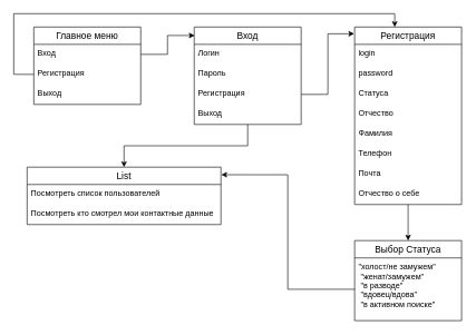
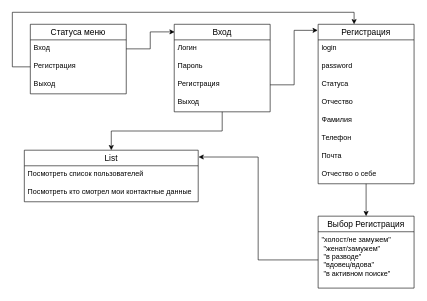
  <mxCell id="0" />
  <mxCell id="1" parent="0" />
- <mxCell id="2" value="Главное меню" style="swimlane;fontStyle=0;childLayout=stackLayout;horizontal=1;startSize=26;horizontalStack=0;resizeParent=1;resizeParentMax=0;resizeLast=0;collapsible=1;marginBottom=0;align=center;fontSize=14;" vertex="1" parent="1"><mxGeometry x="50" y="40" width="160" height="116" as="geometry" /></mxCell>
+ <mxCell id="2" value="Статуса меню" style="swimlane;fontStyle=0;childLayout=stackLayout;horizontal=1;startSize=26;horizontalStack=0;resizeParent=1;resizeParentMax=0;resizeLast=0;collapsible=1;marginBottom=0;align=center;fontSize=14;" vertex="1" parent="1"><mxGeometry x="50" y="40" width="160" height="116" as="geometry" /></mxCell>
  <mxCell id="3" value="Вход" style="text;strokeColor=none;fillColor=none;spacingLeft=4;spacingRight=4;overflow=hidden;rotatable=0;points=[[0,0.5],[1,0.5]];portConstraint=eastwest;fontSize=12;" vertex="1" parent="2"><mxGeometry y="26" width="160" height="30" as="geometry" /></mxCell>
  <mxCell id="4" value="Регистрация" style="text;strokeColor=none;fillColor=none;spacingLeft=4;spacingRight=4;overflow=hidden;rotatable=0;points=[[0,0.5],[1,0.5]];portConstraint=eastwest;fontSize=12;" vertex="1" parent="2"><mxGeometry y="56" width="160" height="30" as="geometry" /></mxCell>
  <mxCell id="5" value="Выход" style="text;strokeColor=none;fillColor=none;spacingLeft=4;spacingRight=4;overflow=hidden;rotatable=0;points=[[0,0.5],[1,0.5]];portConstraint=eastwest;fontSize=12;" vertex="1" parent="2"><mxGeometry y="86" width="160" height="30" as="geometry" /></mxCell>
  <mxCell id="6" style="edgeStyle=orthogonalEdgeStyle;rounded=0;orthogonalLoop=1;jettySize=auto;html=1;entryX=0.5;entryY=0;entryDx=0;entryDy=0;" edge="1" parent="1" source="7" target="13"><mxGeometry relative="1" as="geometry" /></mxCell>
  <mxCell id="7" value="Вход" style="swimlane;fontStyle=0;childLayout=stackLayout;horizontal=1;startSize=26;horizontalStack=0;resizeParent=1;resizeParentMax=0;resizeLast=0;collapsible=1;marginBottom=0;align=center;fontSize=14;" vertex="1" parent="1"><mxGeometry x="290" y="40" width="160" height="146" as="geometry" /></mxCell>
  <mxCell id="8" value="Логин" style="text;strokeColor=none;fillColor=none;spacingLeft=4;spacingRight=4;overflow=hidden;rotatable=0;points=[[0,0.5],[1,0.5]];portConstraint=eastwest;fontSize=12;" vertex="1" parent="7"><mxGeometry y="26" width="160" height="30" as="geometry" /></mxCell>
  <mxCell id="9" value="Пароль" style="text;strokeColor=none;fillColor=none;spacingLeft=4;spacingRight=4;overflow=hidden;rotatable=0;points=[[0,0.5],[1,0.5]];portConstraint=eastwest;fontSize=12;" vertex="1" parent="7"><mxGeometry y="56" width="160" height="30" as="geometry" /></mxCell>
  <mxCell id="10" value="Регистрация" style="text;strokeColor=none;fillColor=none;spacingLeft=4;spacingRight=4;overflow=hidden;rotatable=0;points=[[0,0.5],[1,0.5]];portConstraint=eastwest;fontSize=12;" vertex="1" parent="7"><mxGeometry y="86" width="160" height="30" as="geometry" /></mxCell>
  <mxCell id="11" value="Выход" style="text;strokeColor=none;fillColor=none;spacingLeft=4;spacingRight=4;overflow=hidden;rotatable=0;points=[[0,0.5],[1,0.5]];portConstraint=eastwest;fontSize=12;" vertex="1" parent="7"><mxGeometry y="116" width="160" height="30" as="geometry" /></mxCell>
  <mxCell id="12" style="edgeStyle=orthogonalEdgeStyle;rounded=0;orthogonalLoop=1;jettySize=auto;html=1;entryX=0.004;entryY=0.087;entryDx=0;entryDy=0;entryPerimeter=0;" edge="1" parent="1" source="3" target="7"><mxGeometry relative="1" as="geometry" /></mxCell>
  <mxCell id="13" value="List" style="swimlane;fontStyle=0;childLayout=stackLayout;horizontal=1;startSize=26;horizontalStack=0;resizeParent=1;resizeParentMax=0;resizeLast=0;collapsible=1;marginBottom=0;align=center;fontSize=14;" vertex="1" parent="1"><mxGeometry x="40" y="250" width="290" height="86" as="geometry" /></mxCell>
  <mxCell id="14" value="Посмотреть список пользователей" style="text;strokeColor=none;fillColor=none;spacingLeft=4;spacingRight=4;overflow=hidden;rotatable=0;points=[[0,0.5],[1,0.5]];portConstraint=eastwest;fontSize=12;" vertex="1" parent="13"><mxGeometry y="26" width="290" height="30" as="geometry" /></mxCell>
  <mxCell id="15" value="Посмотреть кто смотрел мои контактные данные" style="text;strokeColor=none;fillColor=none;spacingLeft=4;spacingRight=4;overflow=hidden;rotatable=0;points=[[0,0.5],[1,0.5]];portConstraint=eastwest;fontSize=12;" vertex="1" parent="13"><mxGeometry y="56" width="290" height="30" as="geometry" /></mxCell>
  <mxCell id="16" style="edgeStyle=orthogonalEdgeStyle;rounded=0;orthogonalLoop=1;jettySize=auto;html=1;entryX=0.5;entryY=0;entryDx=0;entryDy=0;" edge="1" parent="1" source="17" target="28"><mxGeometry relative="1" as="geometry" /></mxCell>
  <mxCell id="17" value="Регистрация" style="swimlane;fontStyle=0;childLayout=stackLayout;horizontal=1;startSize=26;horizontalStack=0;resizeParent=1;resizeParentMax=0;resizeLast=0;collapsible=1;marginBottom=0;align=center;fontSize=14;" vertex="1" parent="1"><mxGeometry x="530" y="40" width="160" height="266" as="geometry" /></mxCell>
  <mxCell id="18" value="login" style="text;strokeColor=none;fillColor=none;spacingLeft=4;spacingRight=4;overflow=hidden;rotatable=0;points=[[0,0.5],[1,0.5]];portConstraint=eastwest;fontSize=12;" vertex="1" parent="17"><mxGeometry y="26" width="160" height="30" as="geometry" /></mxCell>
  <mxCell id="19" value="password" style="text;strokeColor=none;fillColor=none;spacingLeft=4;spacingRight=4;overflow=hidden;rotatable=0;points=[[0,0.5],[1,0.5]];portConstraint=eastwest;fontSize=12;" vertex="1" parent="17"><mxGeometry y="56" width="160" height="30" as="geometry" /></mxCell>
  <mxCell id="20" value="Статуса" style="text;strokeColor=none;fillColor=none;spacingLeft=4;spacingRight=4;overflow=hidden;rotatable=0;points=[[0,0.5],[1,0.5]];portConstraint=eastwest;fontSize=12;" vertex="1" parent="17"><mxGeometry y="86" width="160" height="30" as="geometry" /></mxCell>
  <mxCell id="21" value="Отчество" style="text;strokeColor=none;fillColor=none;spacingLeft=4;spacingRight=4;overflow=hidden;rotatable=0;points=[[0,0.5],[1,0.5]];portConstraint=eastwest;fontSize=12;" vertex="1" parent="17"><mxGeometry y="116" width="160" height="30" as="geometry" /></mxCell>
  <mxCell id="22" value="Фамилия" style="text;strokeColor=none;fillColor=none;spacingLeft=4;spacingRight=4;overflow=hidden;rotatable=0;points=[[0,0.5],[1,0.5]];portConstraint=eastwest;fontSize=12;" vertex="1" parent="17"><mxGeometry y="146" width="160" height="30" as="geometry" /></mxCell>
  <mxCell id="23" value="Телефон" style="text;strokeColor=none;fillColor=none;spacingLeft=4;spacingRight=4;overflow=hidden;rotatable=0;points=[[0,0.5],[1,0.5]];portConstraint=eastwest;fontSize=12;" vertex="1" parent="17"><mxGeometry y="176" width="160" height="30" as="geometry" /></mxCell>
  <mxCell id="24" value="Почта" style="text;strokeColor=none;fillColor=none;spacingLeft=4;spacingRight=4;overflow=hidden;rotatable=0;points=[[0,0.5],[1,0.5]];portConstraint=eastwest;fontSize=12;" vertex="1" parent="17"><mxGeometry y="206" width="160" height="30" as="geometry" /></mxCell>
  <mxCell id="25" value="Отчество о себе" style="text;strokeColor=none;fillColor=none;spacingLeft=4;spacingRight=4;overflow=hidden;rotatable=0;points=[[0,0.5],[1,0.5]];portConstraint=eastwest;fontSize=12;" vertex="1" parent="17"><mxGeometry y="236" width="160" height="30" as="geometry" /></mxCell>
  <mxCell id="26" style="edgeStyle=orthogonalEdgeStyle;rounded=0;orthogonalLoop=1;jettySize=auto;html=1;entryX=-0.004;entryY=0.038;entryDx=0;entryDy=0;entryPerimeter=0;" edge="1" parent="1" source="10" target="17"><mxGeometry relative="1" as="geometry" /></mxCell>
  <mxCell id="27" style="edgeStyle=orthogonalEdgeStyle;rounded=0;orthogonalLoop=1;jettySize=auto;html=1;entryX=0.375;entryY=0;entryDx=0;entryDy=0;entryPerimeter=0;" edge="1" parent="1" source="4" target="17"><mxGeometry relative="1" as="geometry"><Array as="points"><mxPoint x="20" y="111" /><mxPoint x="20" y="20" /><mxPoint x="590" y="20" /></Array></mxGeometry></mxCell>
- <mxCell id="28" value="Выбор Статуса" style="swimlane;fontStyle=0;childLayout=stackLayout;horizontal=1;startSize=26;horizontalStack=0;resizeParent=1;resizeParentMax=0;resizeLast=0;collapsible=1;marginBottom=0;align=center;fontSize=14;" vertex="1" parent="1"><mxGeometry x="530" y="360" width="160" height="120" as="geometry" /></mxCell>
+ <mxCell id="28" value="Выбор Регистрация" style="swimlane;fontStyle=0;childLayout=stackLayout;horizontal=1;startSize=26;horizontalStack=0;resizeParent=1;resizeParentMax=0;resizeLast=0;collapsible=1;marginBottom=0;align=center;fontSize=14;" vertex="1" parent="1"><mxGeometry x="530" y="360" width="160" height="120" as="geometry" /></mxCell>
  <mxCell id="29" value="&quot;холост/не замужем&quot;&#10; &quot;женат/замужем&quot;&#10; &quot;в разводе&quot;&#10; &quot;вдовец/вдова&quot;&#10; &quot;в активном поиске&quot;" style="text;strokeColor=none;fillColor=none;spacingLeft=4;spacingRight=4;overflow=hidden;rotatable=0;points=[[0,0.5],[1,0.5]];portConstraint=eastwest;fontSize=12;" vertex="1" parent="28"><mxGeometry y="26" width="160" height="94" as="geometry" /></mxCell>
  <mxCell id="30" style="edgeStyle=orthogonalEdgeStyle;rounded=0;orthogonalLoop=1;jettySize=auto;html=1;entryX=1.002;entryY=0.132;entryDx=0;entryDy=0;entryPerimeter=0;" edge="1" parent="1" source="29" target="13"><mxGeometry relative="1" as="geometry" /></mxCell>
